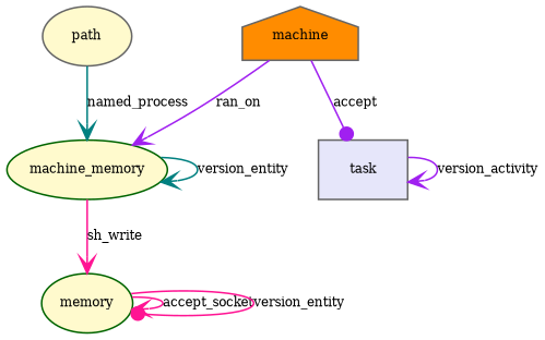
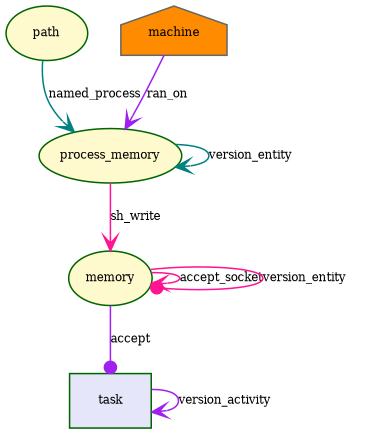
  digraph {
    node [color=darkgreen fillcolor="#fffacd" fontsize=8 shape=ellipse style=filled]
    edge [arrowhead=vee color=deeppink fontsize=8]
-   n1 [color=gray40 label=path]
-   n2 [label=machine_memory]
+   n1 [label=path]
+   n2 [label=process_memory]
    n3 [label=memory]
-   n4 [color=gray40 fillcolor="#e6e6fa" label=task shape=rectangle]
+   n4 [fillcolor="#e6e6fa" label=task shape=rectangle]
    n5 [color=gray40 fillcolor="#ff8c00" label=machine shape=house]
    n1 -> n2 [color=teal label=named_process]
    n2 -> n2 [color=teal label=version_entity]
    n2 -> n3 [label=sh_write]
    n3 -> n3 [label=accept_socket]
    n3 -> n3 [arrowhead=dot label=version_entity]
-   n5 -> n4 [arrowhead=dot color=purple label=accept]
+   n3 -> n4 [arrowhead=dot color=purple label=accept]
    n4 -> n4 [color=purple label=version_activity]
    n5 -> n2 [color=purple label=ran_on]
  }
